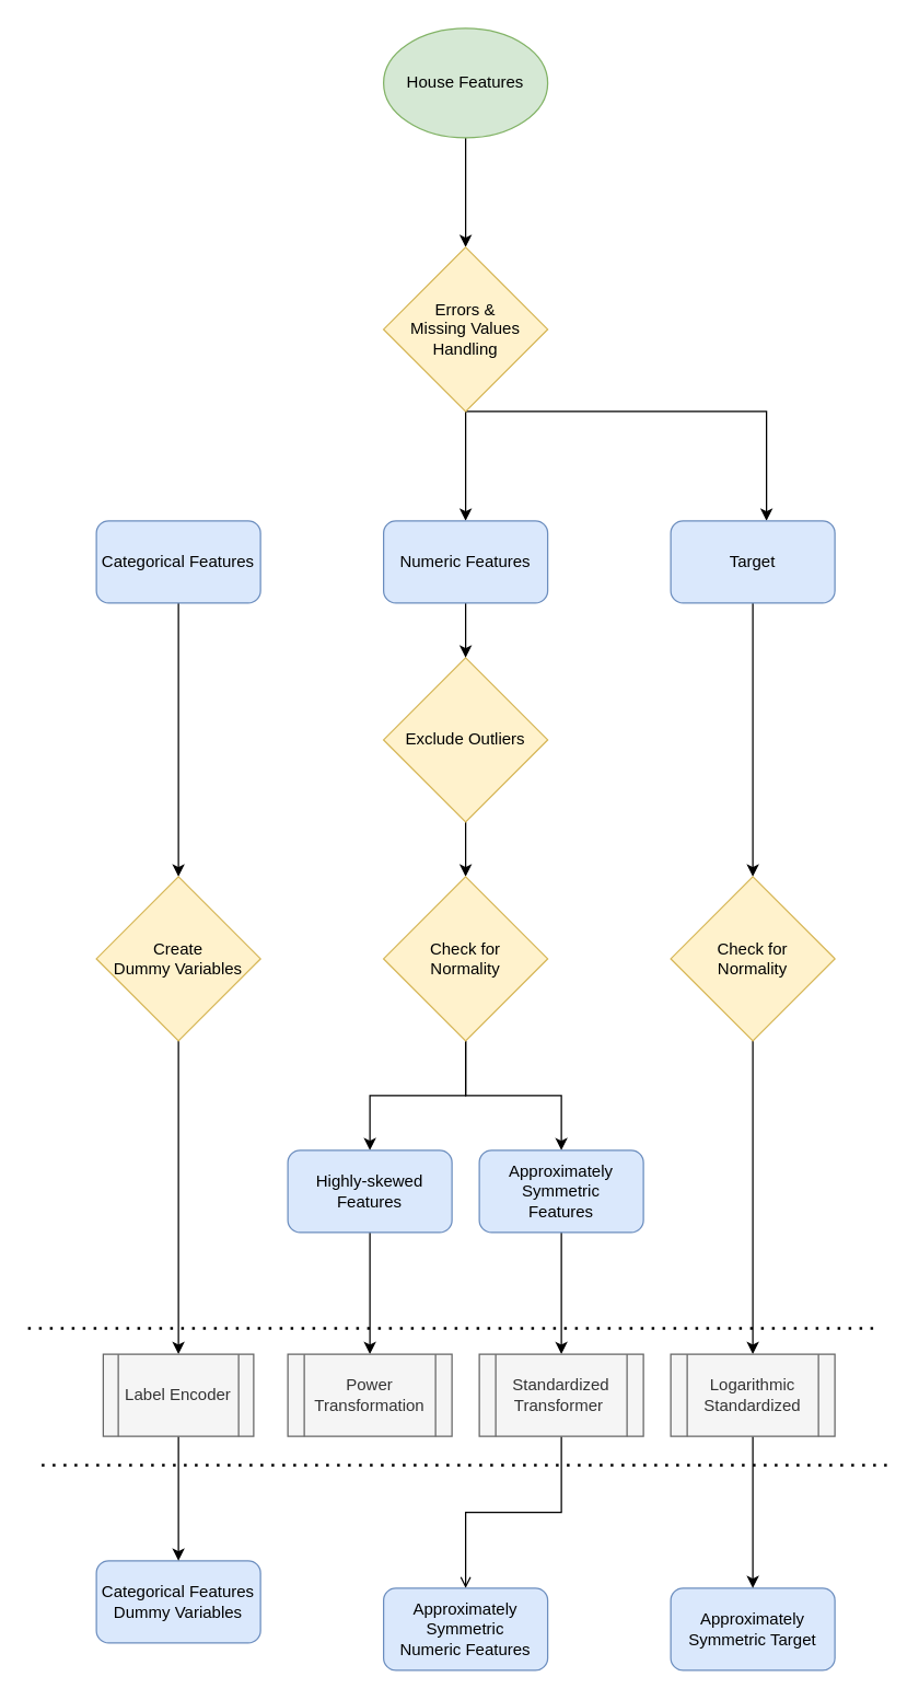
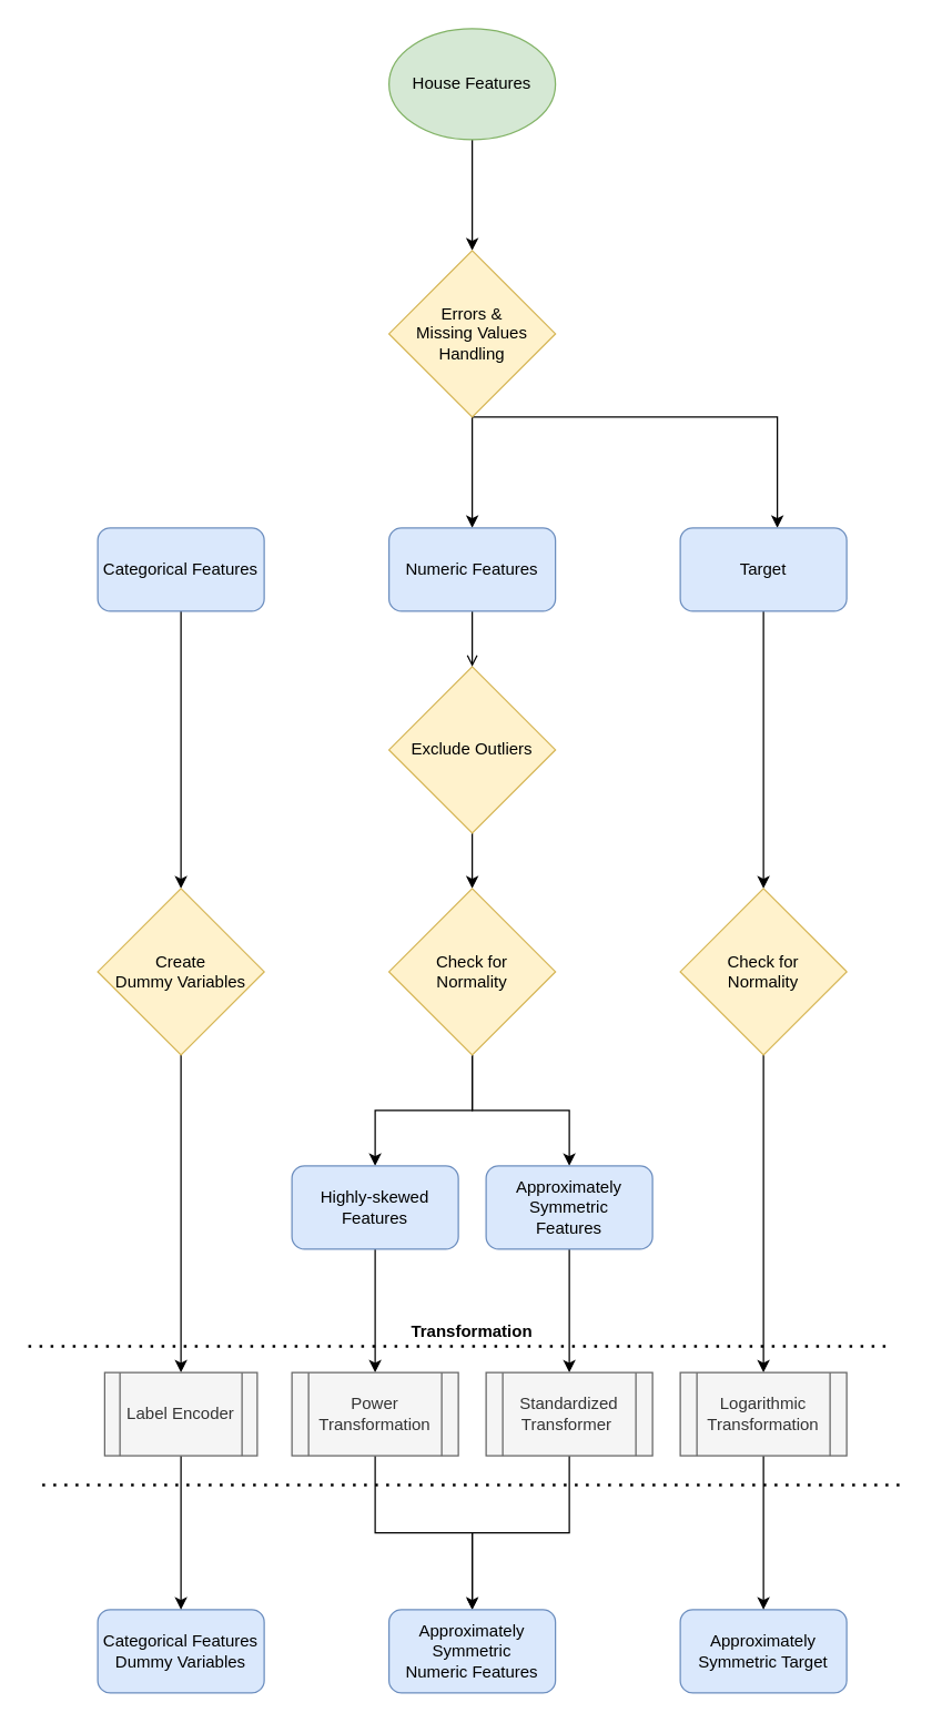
  <mxCell id="0" />
  <mxCell id="1" parent="0" />
  <mxCell id="2" style="edgeStyle=orthogonalEdgeStyle;rounded=0;orthogonalLoop=1;jettySize=auto;html=1;" edge="1" parent="1" source="3" target="6"><mxGeometry relative="1" as="geometry" /></mxCell>
  <mxCell id="3" value="House Features" style="ellipse;whiteSpace=wrap;html=1;fillColor=#d5e8d4;strokeColor=#82b366;" vertex="1" parent="1"><mxGeometry x="280" width="120" height="80" as="geometry" y="20" /></mxCell>
  <mxCell id="4" style="edgeStyle=orthogonalEdgeStyle;rounded=0;orthogonalLoop=1;jettySize=auto;html=1;" edge="1" parent="1" source="6" target="19"><mxGeometry relative="1" as="geometry" /></mxCell>
  <mxCell id="5" style="edgeStyle=orthogonalEdgeStyle;rounded=0;orthogonalLoop=1;jettySize=auto;html=1;" edge="1" parent="1" source="6" target="24"><mxGeometry relative="1" as="geometry"><Array as="points"><mxPoint x="560" y="300" /></Array></mxGeometry></mxCell>
  <mxCell id="6" value="Errors &amp;amp; &lt;br&gt;Missing Values Handling" style="rhombus;whiteSpace=wrap;html=1;fillColor=#fff2cc;strokeColor=#d6b656;" vertex="1" parent="1"><mxGeometry x="280" y="180" width="120" height="120" as="geometry" /></mxCell>
  <mxCell id="7" style="edgeStyle=orthogonalEdgeStyle;rounded=0;orthogonalLoop=1;jettySize=auto;html=1;" edge="1" parent="1" source="8" target="11"><mxGeometry relative="1" as="geometry" /></mxCell>
  <mxCell id="8" value="Exclude Outliers" style="rhombus;whiteSpace=wrap;html=1;fillColor=#fff2cc;strokeColor=#d6b656;" vertex="1" parent="1"><mxGeometry x="280" y="480" width="120" height="120" as="geometry" /></mxCell>
  <mxCell id="9" style="edgeStyle=orthogonalEdgeStyle;rounded=0;orthogonalLoop=1;jettySize=auto;html=1;exitX=0.5;exitY=1;exitDx=0;exitDy=0;" edge="1" parent="1" source="11" target="13"><mxGeometry relative="1" as="geometry" /></mxCell>
  <mxCell id="10" style="edgeStyle=orthogonalEdgeStyle;rounded=0;orthogonalLoop=1;jettySize=auto;html=1;" edge="1" parent="1" source="11" target="15"><mxGeometry relative="1" as="geometry" /></mxCell>
  <mxCell id="11" value="Check for &lt;br&gt;Normality" style="rhombus;whiteSpace=wrap;html=1;fillColor=#fff2cc;strokeColor=#d6b656;" vertex="1" parent="1"><mxGeometry x="280" y="640" width="120" height="120" as="geometry" /></mxCell>
  <mxCell id="12" style="edgeStyle=orthogonalEdgeStyle;rounded=0;orthogonalLoop=1;jettySize=auto;html=1;" edge="1" parent="1" source="13" target="32"><mxGeometry relative="1" as="geometry" /></mxCell>
  <mxCell id="13" value="Highly-skewed Features&lt;span style=&quot;color: rgba(0 , 0 , 0 , 0) ; font-family: monospace ; font-size: 0px&quot;&gt;%3CmxGraphModel%3E%3Croot%3E%3CmxCell%20id%3D%220%22%2F%3E%3CmxCell%20id%3D%221%22%20parent%3D%220%22%2F%3E%3CmxCell%20id%3D%222%22%20value%3D%22Exclude%20Outliers%22%20style%3D%22rhombus%3BwhiteSpace%3Dwrap%3Bhtml%3D1%3B%22%20vertex%3D%221%22%20parent%3D%221%22%3E%3CmxGeometry%20x%3D%22500%22%20y%3D%2250%22%20width%3D%22120%22%20height%3D%22120%22%20as%3D%22geometry%22%2F%3E%3C%2FmxCell%3E%3C%2Froot%3E%3C%2FmxGraphModel%3E&lt;/span&gt;" style="rounded=1;whiteSpace=wrap;html=1;fillColor=#dae8fc;strokeColor=#6c8ebf;" vertex="1" parent="1"><mxGeometry x="210" y="840" width="120" height="60" as="geometry" /></mxCell>
  <mxCell id="14" style="edgeStyle=orthogonalEdgeStyle;rounded=0;orthogonalLoop=1;jettySize=auto;html=1;" edge="1" parent="1" source="15" target="34"><mxGeometry relative="1" as="geometry" /></mxCell>
  <mxCell id="15" value="Approximately Symmetric&lt;br&gt;Features&lt;span style=&quot;color: rgba(0 , 0 , 0 , 0) ; font-family: monospace ; font-size: 0px&quot;&gt;%3CmxGraphModel%3E%3Croot%3E%3CmxCell%20id%3D%220%22%2F%3E%3CmxCell%20id%3D%221%22%20parent%3D%220%22%2F%3E%3CmxCell%20id%3D%222%22%20value%3D%22Exclude%20Outliers%22%20style%3D%22rhombus%3BwhiteSpace%3Dwrap%3Bhtml%3D1%3B%22%20vertex%3D%221%22%20parent%3D%221%22%3E%3CmxGeometry%20x%3D%22500%22%20y%3D%2250%22%20width%3D%22120%22%20height%3D%22120%22%20as%3D%22geometry%22%2F%3E%3C%2FmxCell%3E%3C%2Froot%3E%3C%2FmxGraphModel%3E&lt;/span&gt;" style="rounded=1;whiteSpace=wrap;html=1;fillColor=#dae8fc;strokeColor=#6c8ebf;" vertex="1" parent="1"><mxGeometry x="350" y="840" width="120" height="60" as="geometry" /></mxCell>
  <mxCell id="16" style="edgeStyle=orthogonalEdgeStyle;rounded=0;orthogonalLoop=1;jettySize=auto;html=1;" edge="1" parent="1" source="17" target="21"><mxGeometry relative="1" as="geometry" /></mxCell>
  <mxCell id="17" value="Categorical Features" style="rounded=1;whiteSpace=wrap;html=1;fillColor=#dae8fc;strokeColor=#6c8ebf;" vertex="1" parent="1"><mxGeometry x="70" y="380" width="120" height="60" as="geometry" /></mxCell>
- <mxCell id="18" style="edgeStyle=orthogonalEdgeStyle;rounded=0;orthogonalLoop=1;jettySize=auto;html=1;" edge="1" parent="1" source="19" target="8"><mxGeometry relative="1" as="geometry" /></mxCell>
+ <mxCell id="18" style="edgeStyle=orthogonalEdgeStyle;rounded=0;orthogonalLoop=1;jettySize=auto;html=1;endArrow=open;" edge="1" parent="1" source="19" target="8"><mxGeometry relative="1" as="geometry" /></mxCell>
  <mxCell id="19" value="Numeric Features" style="rounded=1;whiteSpace=wrap;html=1;fillColor=#dae8fc;strokeColor=#6c8ebf;" vertex="1" parent="1"><mxGeometry x="280" y="380" width="120" height="60" as="geometry" /></mxCell>
  <mxCell id="20" style="edgeStyle=orthogonalEdgeStyle;rounded=0;orthogonalLoop=1;jettySize=auto;html=1;" edge="1" parent="1" source="21" target="36"><mxGeometry relative="1" as="geometry" /></mxCell>
  <mxCell id="21" value="Create &lt;br&gt;Dummy Variables" style="rhombus;whiteSpace=wrap;html=1;fillColor=#fff2cc;strokeColor=#d6b656;" vertex="1" parent="1"><mxGeometry x="70" y="640" width="120" height="120" as="geometry" /></mxCell>
- <mxCell id="22" value="Categorical Features Dummy Variables" style="rounded=1;whiteSpace=wrap;html=1;fillColor=#dae8fc;strokeColor=#6c8ebf;" vertex="1" parent="1"><mxGeometry x="70" y="1140" width="120" height="60" as="geometry" /></mxCell>
+ <mxCell id="22" value="Categorical Features Dummy Variables" style="rounded=1;whiteSpace=wrap;html=1;fillColor=#dae8fc;strokeColor=#6c8ebf;" vertex="1" parent="1"><mxGeometry x="70" y="1160" width="120" height="60" as="geometry" /></mxCell>
  <mxCell id="23" style="edgeStyle=orthogonalEdgeStyle;rounded=0;orthogonalLoop=1;jettySize=auto;html=1;" edge="1" parent="1" source="24" target="26"><mxGeometry relative="1" as="geometry" /></mxCell>
  <mxCell id="24" value="Target" style="rounded=1;whiteSpace=wrap;html=1;fillColor=#dae8fc;strokeColor=#6c8ebf;" vertex="1" parent="1"><mxGeometry x="490" y="380" width="120" height="60" as="geometry" /></mxCell>
  <mxCell id="25" style="edgeStyle=orthogonalEdgeStyle;rounded=0;orthogonalLoop=1;jettySize=auto;html=1;" edge="1" parent="1" source="26" target="38"><mxGeometry relative="1" as="geometry" /></mxCell>
  <mxCell id="26" value="Check for &lt;br&gt;Normality" style="rhombus;whiteSpace=wrap;html=1;fillColor=#fff2cc;strokeColor=#d6b656;" vertex="1" parent="1"><mxGeometry x="490" y="640" width="120" height="120" as="geometry" /></mxCell>
  <mxCell id="27" value="Approximately Symmetric Target" style="rounded=1;whiteSpace=wrap;html=1;fillColor=#dae8fc;strokeColor=#6c8ebf;" vertex="1" parent="1"><mxGeometry x="490" y="1160" width="120" height="60" as="geometry" /></mxCell>
  <mxCell id="28" value="" style="endArrow=none;dashed=1;html=1;dashPattern=1 3;strokeWidth=2;" edge="1" parent="1"><mxGeometry width="50" height="50" relative="1" as="geometry"><mxPoint x="20" y="970" as="sourcePoint" /><mxPoint x="640" y="970" as="targetPoint" /></mxGeometry></mxCell>
  <mxCell id="29" value="" style="endArrow=none;dashed=1;html=1;dashPattern=1 3;strokeWidth=2;" edge="1" parent="1"><mxGeometry width="50" height="50" relative="1" as="geometry"><mxPoint x="30" y="1070" as="sourcePoint" /><mxPoint x="650" y="1070" as="targetPoint" /></mxGeometry></mxCell>
+ <mxCell id="30" value="&lt;b&gt;Transformation&lt;/b&gt;" style="text;html=1;strokeColor=none;fillColor=none;align=center;verticalAlign=middle;whiteSpace=wrap;rounded=0;" vertex="1" parent="1"><mxGeometry x="280" y="950" width="120" height="20" as="geometry" /></mxCell>
+ <mxCell id="31" style="edgeStyle=orthogonalEdgeStyle;rounded=0;orthogonalLoop=1;jettySize=auto;html=1;" edge="1" parent="1" source="32" target="39"><mxGeometry relative="1" as="geometry" /></mxCell>
  <mxCell id="32" value="Power Transformation" style="shape=process;whiteSpace=wrap;html=1;backgroundOutline=1;fillColor=#f5f5f5;strokeColor=#666666;fontColor=#333333;" vertex="1" parent="1"><mxGeometry x="210" y="989" width="120" height="60" as="geometry" /></mxCell>
  <mxCell id="33" style="edgeStyle=orthogonalEdgeStyle;rounded=0;orthogonalLoop=1;jettySize=auto;html=1;endArrow=open;" edge="1" parent="1" source="34" target="39"><mxGeometry relative="1" as="geometry" /></mxCell>
  <mxCell id="34" value="Standardized Transformer&amp;nbsp;" style="shape=process;whiteSpace=wrap;html=1;backgroundOutline=1;fillColor=#f5f5f5;strokeColor=#666666;fontColor=#333333;" vertex="1" parent="1"><mxGeometry x="350" y="989" width="120" height="60" as="geometry" /></mxCell>
  <mxCell id="35" style="edgeStyle=orthogonalEdgeStyle;rounded=0;orthogonalLoop=1;jettySize=auto;html=1;" edge="1" parent="1" source="36" target="22"><mxGeometry relative="1" as="geometry" /></mxCell>
  <mxCell id="36" value="Label Encoder" style="shape=process;whiteSpace=wrap;html=1;backgroundOutline=1;fillColor=#f5f5f5;strokeColor=#666666;fontColor=#333333;" vertex="1" parent="1"><mxGeometry x="75" y="989" width="110" height="60" as="geometry" /></mxCell>
  <mxCell id="37" style="edgeStyle=orthogonalEdgeStyle;rounded=0;orthogonalLoop=1;jettySize=auto;html=1;" edge="1" parent="1" source="38" target="27"><mxGeometry relative="1" as="geometry" /></mxCell>
- <mxCell id="38" value="Logarithmic Standardized" style="shape=process;whiteSpace=wrap;html=1;backgroundOutline=1;fillColor=#f5f5f5;strokeColor=#666666;fontColor=#333333;" vertex="1" parent="1"><mxGeometry x="490" y="989" width="120" height="60" as="geometry" /></mxCell>
+ <mxCell id="38" value="Logarithmic Transformation" style="shape=process;whiteSpace=wrap;html=1;backgroundOutline=1;fillColor=#f5f5f5;strokeColor=#666666;fontColor=#333333;" vertex="1" parent="1"><mxGeometry x="490" y="989" width="120" height="60" as="geometry" /></mxCell>
  <mxCell id="39" value="Approximately Symmetric &lt;br&gt;Numeric Features" style="rounded=1;whiteSpace=wrap;html=1;fillColor=#dae8fc;strokeColor=#6c8ebf;" vertex="1" parent="1"><mxGeometry x="280" y="1160" width="120" height="60" as="geometry" /></mxCell>
